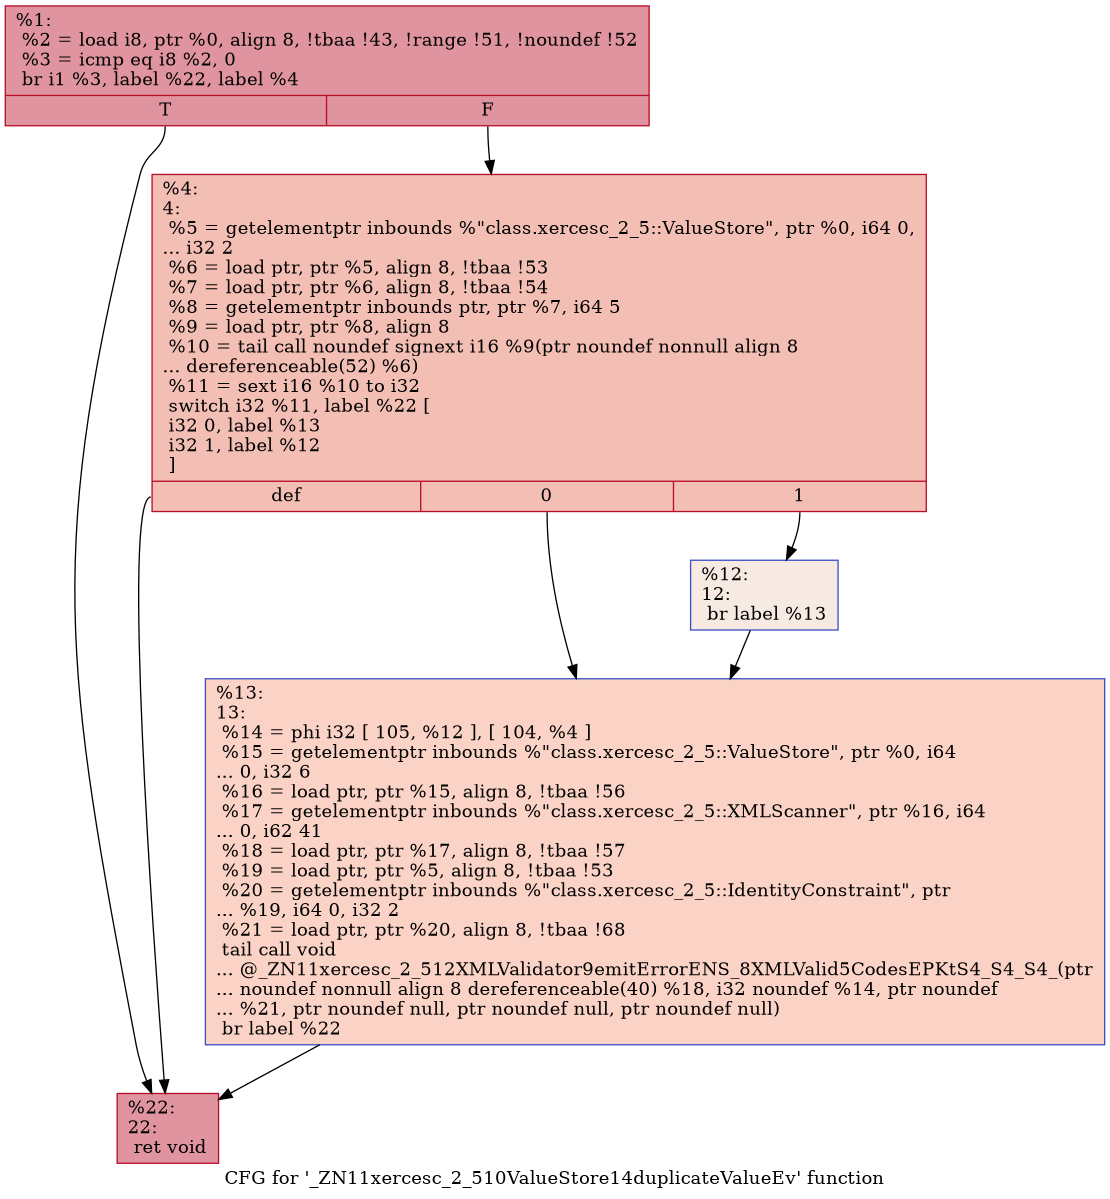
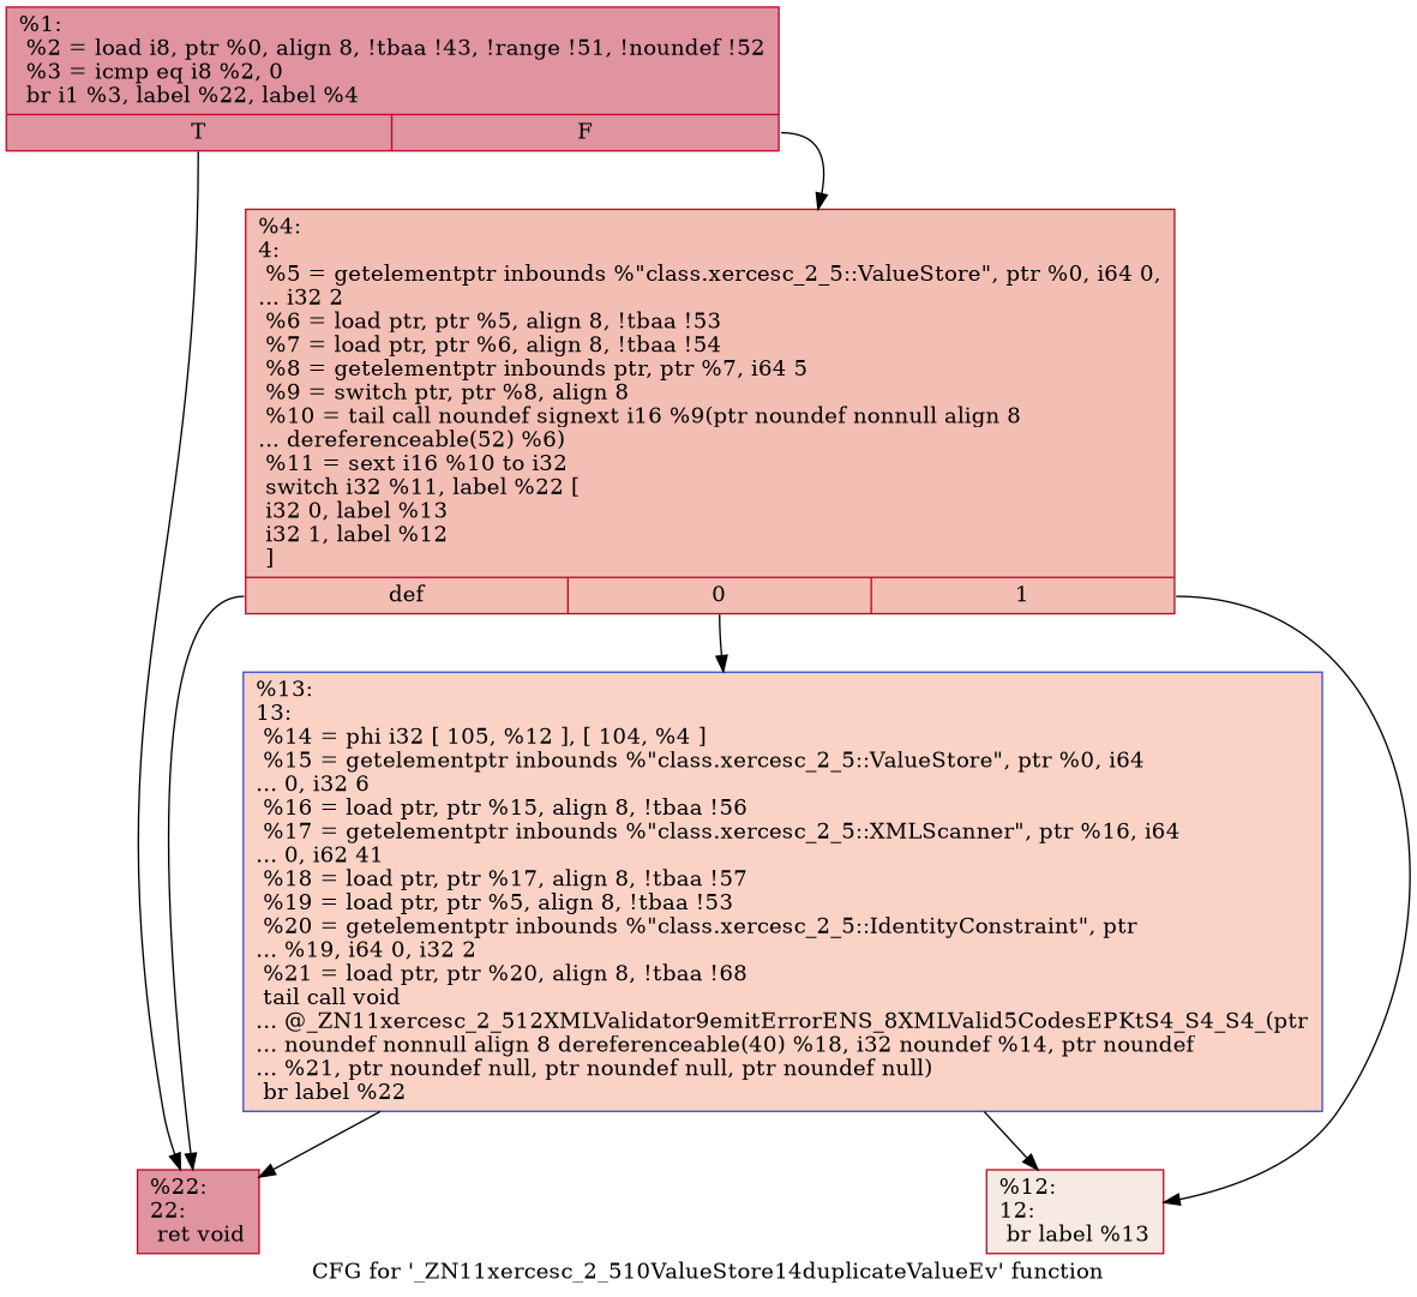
  digraph {
    label="CFG for '_ZN11xercesc_2_510ValueStore14duplicateValueEv' function"
    node [color="#b70d28ff" fillcolor="#b70d2870" shape=record style=filled]
    n1 [label="{%1:\l  %2 = load i8, ptr %0, align 8, !tbaa !43, !range !51, !noundef !52\l  %3 = icmp eq i8 %2, 0\l  br i1 %3, label %22, label %4\l|{<s0>T|<s1>F}}"]
    n2 [label="{%22:\l22:                                               \l  ret void\l}"]
-   n3 [fillcolor="#e36c5570" label="{%4:\l4:                                                \l  %5 = getelementptr inbounds %\"class.xercesc_2_5::ValueStore\", ptr %0, i64 0,\l... i32 2\l  %6 = load ptr, ptr %5, align 8, !tbaa !53\l  %7 = load ptr, ptr %6, align 8, !tbaa !54\l  %8 = getelementptr inbounds ptr, ptr %7, i64 5\l  %9 = load ptr, ptr %8, align 8\l  %10 = tail call noundef signext i16 %9(ptr noundef nonnull align 8\l... dereferenceable(52) %6)\l  %11 = sext i16 %10 to i32\l  switch i32 %11, label %22 [\l    i32 0, label %13\l    i32 1, label %12\l  ]\l|{<s0>def|<s1>0|<s2>1}}"]
+   n3 [fillcolor="#e36c5570" label="{%4:\l4:                                                \l  %5 = getelementptr inbounds %\"class.xercesc_2_5::ValueStore\", ptr %0, i64 0,\l... i32 2\l  %6 = load ptr, ptr %5, align 8, !tbaa !53\l  %7 = load ptr, ptr %6, align 8, !tbaa !54\l  %8 = getelementptr inbounds ptr, ptr %7, i64 5\l  %9 = switch ptr, ptr %8, align 8\l  %10 = tail call noundef signext i16 %9(ptr noundef nonnull align 8\l... dereferenceable(52) %6)\l  %11 = sext i16 %10 to i32\l  switch i32 %11, label %22 [\l    i32 0, label %13\l    i32 1, label %12\l  ]\l|{<s0>def|<s1>0|<s2>1}}"]
    n4 [color="#3d50c3ff" fillcolor="#f59c7d70" label="{%13:\l13:                                               \l  %14 = phi i32 [ 105, %12 ], [ 104, %4 ]\l  %15 = getelementptr inbounds %\"class.xercesc_2_5::ValueStore\", ptr %0, i64\l... 0, i32 6\l  %16 = load ptr, ptr %15, align 8, !tbaa !56\l  %17 = getelementptr inbounds %\"class.xercesc_2_5::XMLScanner\", ptr %16, i64\l... 0, i62 41\l  %18 = load ptr, ptr %17, align 8, !tbaa !57\l  %19 = load ptr, ptr %5, align 8, !tbaa !53\l  %20 = getelementptr inbounds %\"class.xercesc_2_5::IdentityConstraint\", ptr\l... %19, i64 0, i32 2\l  %21 = load ptr, ptr %20, align 8, !tbaa !68\l  tail call void\l... @_ZN11xercesc_2_512XMLValidator9emitErrorENS_8XMLValid5CodesEPKtS4_S4_S4_(ptr\l... noundef nonnull align 8 dereferenceable(40) %18, i32 noundef %14, ptr noundef\l... %21, ptr noundef null, ptr noundef null, ptr noundef null)\l  br label %22\l}"]
-   n5 [color="#3d50c3ff" fillcolor="#eed0c070" label="{%12:\l12:                                               \l  br label %13\l}"]
+   n5 [fillcolor="#eed0c070" label="{%12:\l12:                                               \l  br label %13\l}"]
    n1 -> n2 [tailport=s0]
    n1 -> n3 [tailport=s1]
    n3 -> n2 [tailport=s0]
    n3 -> n4 [tailport=s1]
    n3 -> n5 [tailport=s2]
    n4 -> n2
-   n5 -> n4
+   n4 -> n5
  }
